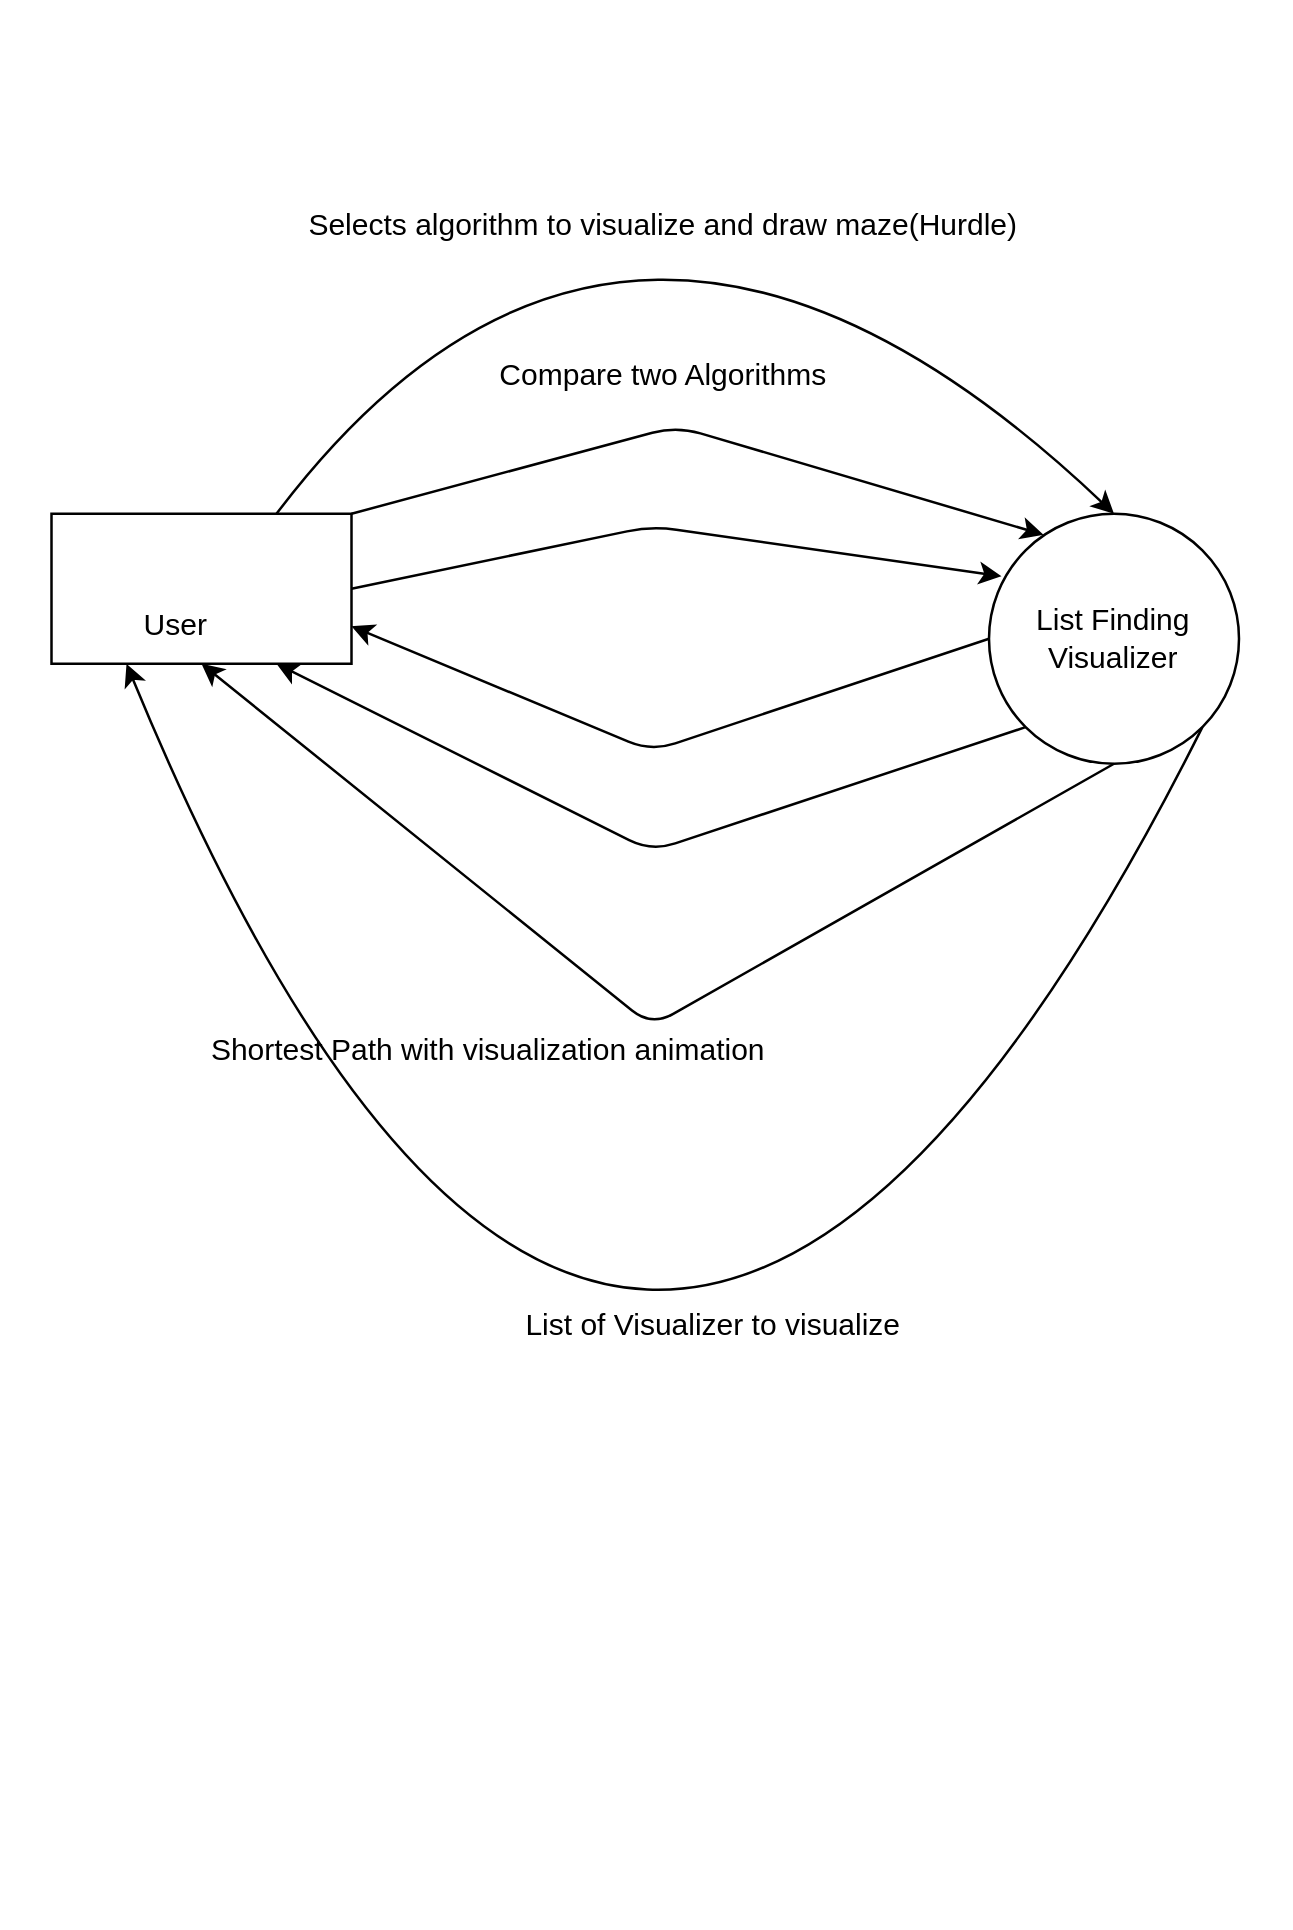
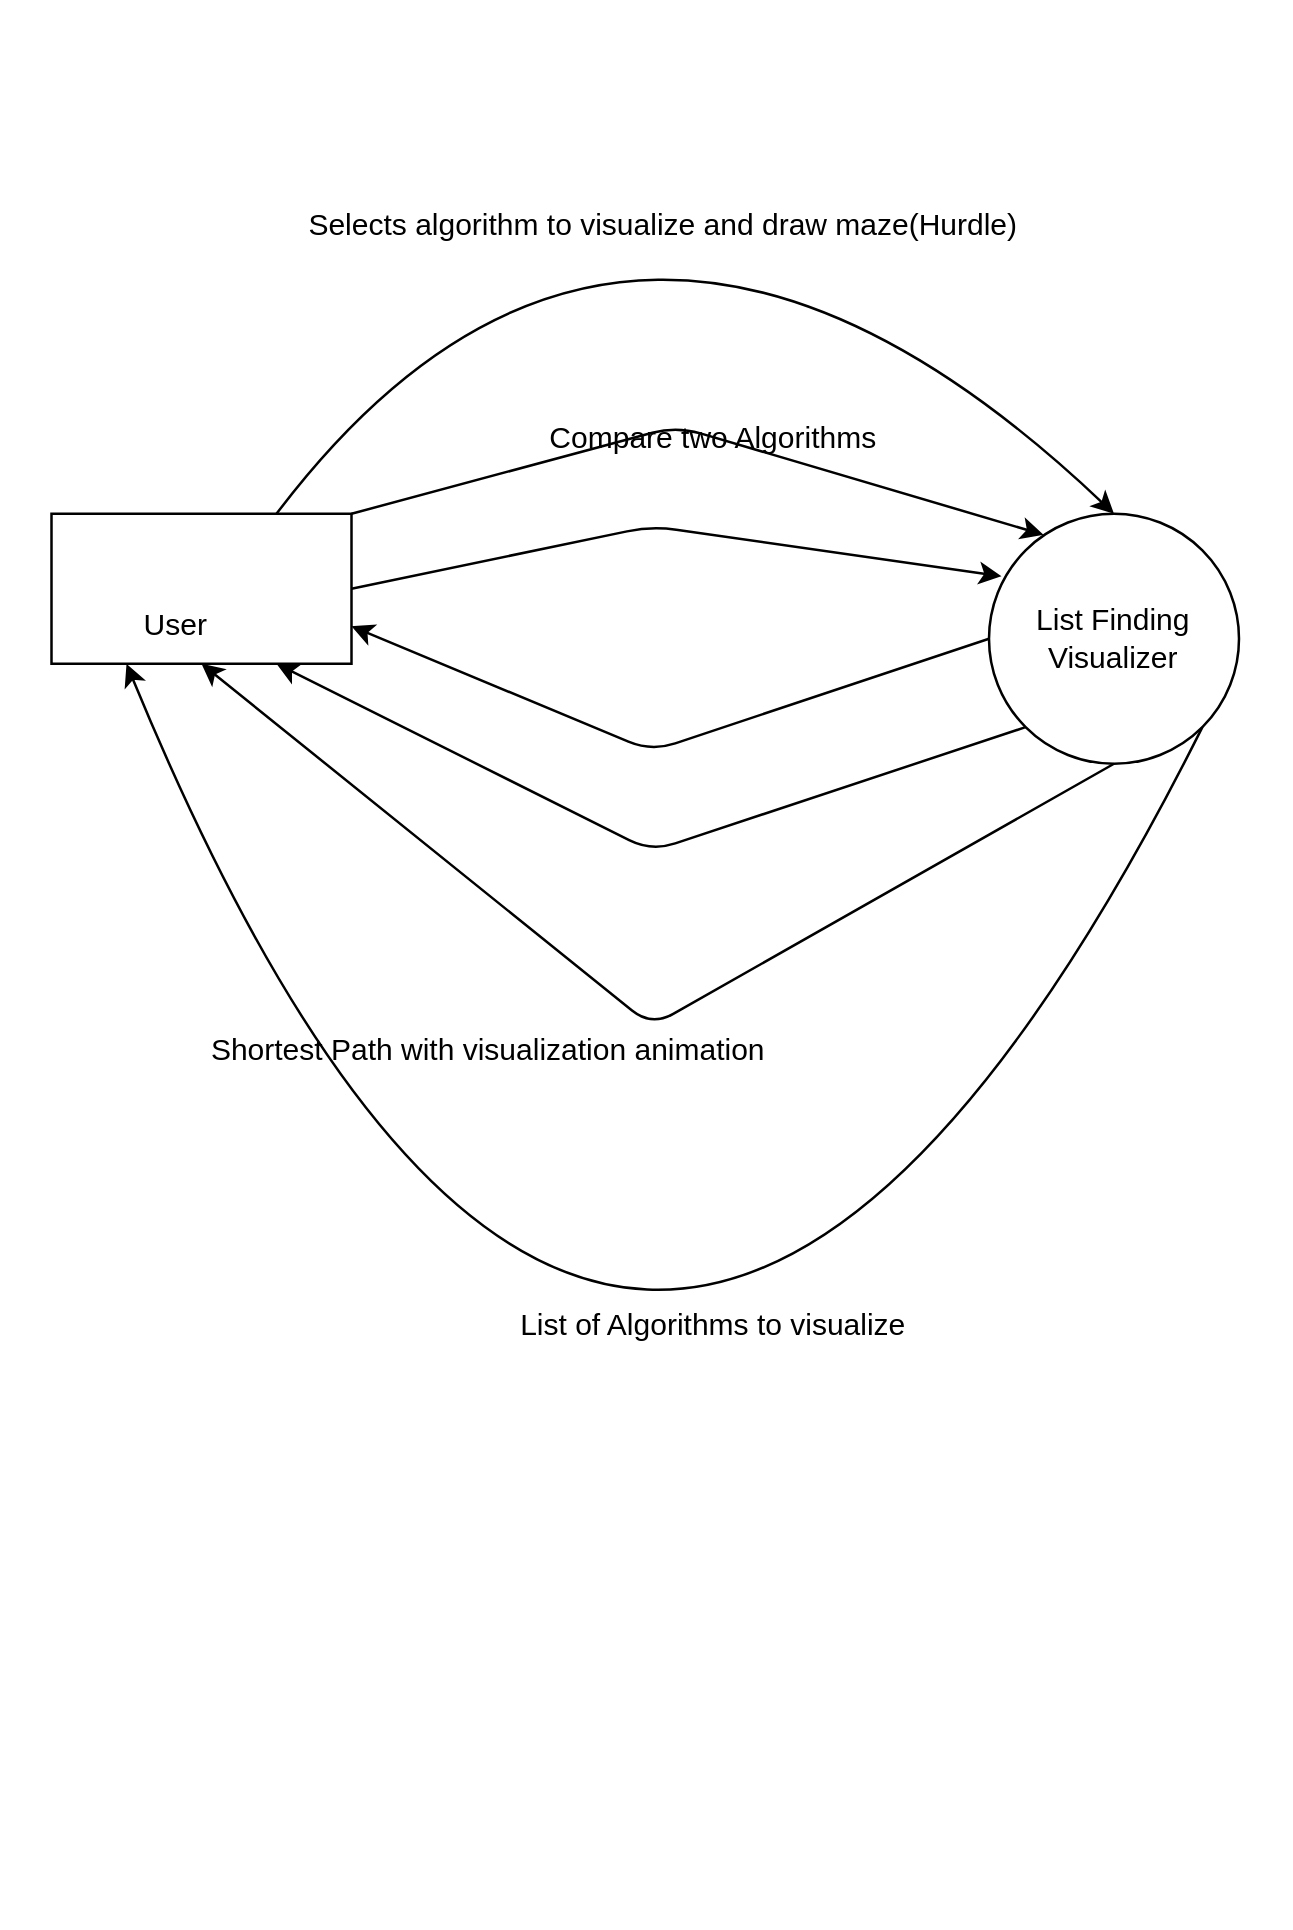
  <mxCell id="0" />
  <mxCell id="1" parent="0" />
  <mxCell id="2" value="" style="ellipse;whiteSpace=wrap;html=1;aspect=fixed;" vertex="1" parent="1"><mxGeometry x="395" y="205" width="100" height="100" as="geometry" /></mxCell>
  <mxCell id="3" value="" style="rounded=0;whiteSpace=wrap;html=1;" vertex="1" parent="1"><mxGeometry x="20" y="205" width="120" height="60" as="geometry" /></mxCell>
  <mxCell id="4" value="User" style="text;html=1;strokeColor=none;fillColor=none;align=center;verticalAlign=middle;whiteSpace=wrap;rounded=0;" vertex="1" parent="1"><mxGeometry x="50" y="240" width="40" height="20" as="geometry" /></mxCell>
  <mxCell id="5" value="List Finding Visualizer" style="text;html=1;strokeColor=none;fillColor=none;align=center;verticalAlign=middle;whiteSpace=wrap;rounded=0;" vertex="1" parent="1"><mxGeometry x="410" y="240" width="70" height="30" as="geometry" /></mxCell>
  <mxCell id="6" value="" style="endArrow=classic;html=1;exitX=1;exitY=0.5;exitDx=0;exitDy=0;entryX=0.05;entryY=0.25;entryDx=0;entryDy=0;entryPerimeter=0;" edge="1" parent="1" source="3" target="2"><mxGeometry width="50" height="50" relative="1" as="geometry"><mxPoint x="250" y="330" as="sourcePoint" /><mxPoint x="300" y="280" as="targetPoint" /><Array as="points"><mxPoint x="260" y="210" /></Array></mxGeometry></mxCell>
  <mxCell id="7" value="" style="endArrow=classic;html=1;entryX=0.218;entryY=0.084;entryDx=0;entryDy=0;exitX=1;exitY=0;exitDx=0;exitDy=0;entryPerimeter=0;" edge="1" parent="1" source="3" target="2"><mxGeometry width="50" height="50" relative="1" as="geometry"><mxPoint x="90" y="215" as="sourcePoint" /><mxPoint x="455" y="215" as="targetPoint" /><Array as="points"><mxPoint x="270" y="170" /></Array></mxGeometry></mxCell>
  <mxCell id="8" value="" style="endArrow=classic;html=1;entryX=1;entryY=0.75;entryDx=0;entryDy=0;exitX=0;exitY=0.5;exitDx=0;exitDy=0;" edge="1" parent="1" source="2" target="3"><mxGeometry width="50" height="50" relative="1" as="geometry"><mxPoint x="390" y="260" as="sourcePoint" /><mxPoint x="300" y="280" as="targetPoint" /><Array as="points"><mxPoint x="260" y="300" /></Array></mxGeometry></mxCell>
  <mxCell id="9" value="" style="endArrow=classic;html=1;entryX=0.75;entryY=1;entryDx=0;entryDy=0;exitX=0;exitY=1;exitDx=0;exitDy=0;" edge="1" parent="1" source="2" target="3"><mxGeometry width="50" height="50" relative="1" as="geometry"><mxPoint x="395" y="280" as="sourcePoint" /><mxPoint x="140" y="275" as="targetPoint" /><Array as="points"><mxPoint x="260" y="340" /></Array></mxGeometry></mxCell>
  <mxCell id="10" value="" style="endArrow=classic;html=1;entryX=0.5;entryY=1;entryDx=0;entryDy=0;exitX=0.5;exitY=1;exitDx=0;exitDy=0;" edge="1" parent="1" source="2" target="3"><mxGeometry width="50" height="50" relative="1" as="geometry"><mxPoint x="385" y="310" as="sourcePoint" /><mxPoint x="130" y="305" as="targetPoint" /><Array as="points"><mxPoint x="260" y="410" /></Array></mxGeometry></mxCell>
  <mxCell id="11" value="Selects algorithm to visualize and draw maze(Hurdle)" style="text;html=1;strokeColor=none;fillColor=none;align=center;verticalAlign=middle;whiteSpace=wrap;rounded=0;" vertex="1" parent="1"><mxGeometry x="100" y="80" width="330" height="20" as="geometry" /></mxCell>
  <mxCell id="12" value="Shortest Path with visualization animation" style="text;html=1;strokeColor=none;fillColor=none;align=center;verticalAlign=middle;whiteSpace=wrap;rounded=0;" vertex="1" parent="1"><mxGeometry x="30" y="410" width="330" height="20" as="geometry" /></mxCell>
- <mxCell id="13" value="Compare two Algorithms" style="text;html=1;strokeColor=none;fillColor=none;align=center;verticalAlign=middle;whiteSpace=wrap;rounded=0;" vertex="1" parent="1"><mxGeometry x="100" y="140" width="330" height="20" as="geometry" /></mxCell>
+ <mxCell id="13" value="Compare two Algorithms" style="text;html=1;strokeColor=none;fillColor=none;align=center;verticalAlign=middle;whiteSpace=wrap;rounded=0;" vertex="1" parent="1"><mxGeometry x="120" y="165" width="330" height="20" as="geometry" /></mxCell>
  <mxCell id="14" value="" style="endArrow=classic;html=1;entryX=0.25;entryY=1;entryDx=0;entryDy=0;exitX=1;exitY=1;exitDx=0;exitDy=0;curved=1;" edge="1" parent="1" source="2" target="3"><mxGeometry width="50" height="50" relative="1" as="geometry"><mxPoint x="250" y="420" as="sourcePoint" /><mxPoint x="300" y="370" as="targetPoint" /><Array as="points"><mxPoint x="250" y="750" /></Array></mxGeometry></mxCell>
  <mxCell id="15" value="" style="endArrow=classic;html=1;entryX=0.5;entryY=0;entryDx=0;entryDy=0;exitX=0.75;exitY=0;exitDx=0;exitDy=0;curved=1;" edge="1" parent="1" source="3" target="2"><mxGeometry width="50" height="50" relative="1" as="geometry"><mxPoint x="250" y="340" as="sourcePoint" /><mxPoint x="300" y="290" as="targetPoint" /><Array as="points"><mxPoint x="250" y="20" /></Array></mxGeometry></mxCell>
- <mxCell id="16" value="List of Visualizer to visualize" style="text;html=1;strokeColor=none;fillColor=none;align=center;verticalAlign=middle;whiteSpace=wrap;rounded=0;" vertex="1" parent="1"><mxGeometry x="120" y="520" width="330" height="20" as="geometry" /></mxCell>
+ <mxCell id="16" value="List of Algorithms to visualize" style="text;html=1;strokeColor=none;fillColor=none;align=center;verticalAlign=middle;whiteSpace=wrap;rounded=0;" vertex="1" parent="1"><mxGeometry x="120" y="520" width="330" height="20" as="geometry" /></mxCell>
